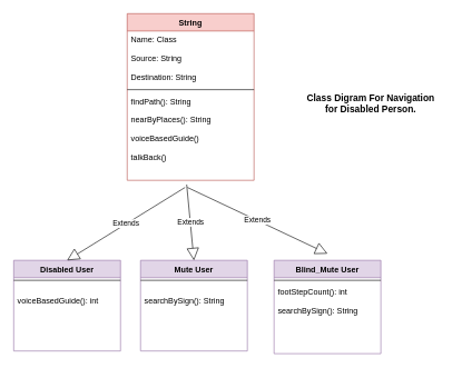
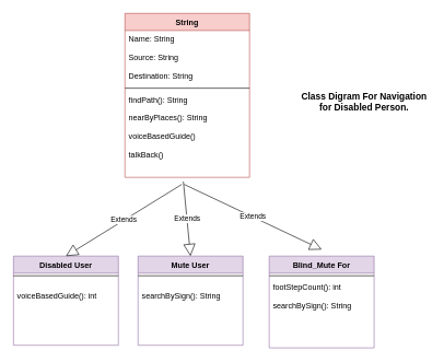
  <mxCell id="0" />
  <mxCell id="1" parent="0" />
  <mxCell id="2" value="String" style="swimlane;fontStyle=1;align=center;verticalAlign=top;childLayout=stackLayout;horizontal=1;startSize=26;horizontalStack=0;resizeParent=1;resizeParentMax=0;resizeLast=0;collapsible=1;marginBottom=0;fillColor=#f8cecc;strokeColor=#b85450;" parent="1" vertex="1"><mxGeometry x="190" y="20" width="190" height="250" as="geometry" /></mxCell>
- <mxCell id="3" value="Name: Class&#10;&#10;Source: String&#10;&#10;Destination: String&#10;" style="text;strokeColor=none;fillColor=none;align=left;verticalAlign=top;spacingLeft=4;spacingRight=4;overflow=hidden;rotatable=0;points=[[0,0.5],[1,0.5]];portConstraint=eastwest;" parent="2" vertex="1"><mxGeometry y="26" width="190" height="84" as="geometry" /></mxCell>
+ <mxCell id="3" value="Name: String&#10;&#10;Source: String&#10;&#10;Destination: String&#10;" style="text;strokeColor=none;fillColor=none;align=left;verticalAlign=top;spacingLeft=4;spacingRight=4;overflow=hidden;rotatable=0;points=[[0,0.5],[1,0.5]];portConstraint=eastwest;" parent="2" vertex="1"><mxGeometry y="26" width="190" height="84" as="geometry" /></mxCell>
  <mxCell id="4" value="" style="line;strokeWidth=1;fillColor=none;align=left;verticalAlign=middle;spacingTop=-1;spacingLeft=3;spacingRight=3;rotatable=0;labelPosition=right;points=[];portConstraint=eastwest;" parent="2" vertex="1"><mxGeometry y="110" width="190" height="8" as="geometry" /></mxCell>
  <mxCell id="5" value="findPath(): String&#10;&#10;nearByPlaces(): String&#10;&#10;voiceBasedGuide()&#10;&#10;talkBack()&#10;" style="text;strokeColor=none;fillColor=none;align=left;verticalAlign=top;spacingLeft=4;spacingRight=4;overflow=hidden;rotatable=0;points=[[0,0.5],[1,0.5]];portConstraint=eastwest;" parent="2" vertex="1"><mxGeometry y="118" width="190" height="132" as="geometry" /></mxCell>
  <mxCell id="6" value="Disabled User" style="swimlane;fontStyle=1;align=center;verticalAlign=top;childLayout=stackLayout;horizontal=1;startSize=26;horizontalStack=0;resizeParent=1;resizeParentMax=0;resizeLast=0;collapsible=1;marginBottom=0;fillColor=#e1d5e7;strokeColor=#9673a6;" parent="1" vertex="1"><mxGeometry x="20" y="390" width="160" height="136" as="geometry" /></mxCell>
  <mxCell id="7" value="" style="line;strokeWidth=1;fillColor=none;align=left;verticalAlign=middle;spacingTop=-1;spacingLeft=3;spacingRight=3;rotatable=0;labelPosition=right;points=[];portConstraint=eastwest;" parent="6" vertex="1"><mxGeometry y="26" width="160" height="8" as="geometry" /></mxCell>
  <mxCell id="8" value="&#10;voiceBasedGuide(): int&#10;&#10;" style="text;strokeColor=none;fillColor=none;align=left;verticalAlign=top;spacingLeft=4;spacingRight=4;overflow=hidden;rotatable=0;points=[[0,0.5],[1,0.5]];portConstraint=eastwest;" parent="6" vertex="1"><mxGeometry y="34" width="160" height="102" as="geometry" /></mxCell>
- <mxCell id="9" value="Blind_Mute User" style="swimlane;fontStyle=1;align=center;verticalAlign=top;childLayout=stackLayout;horizontal=1;startSize=26;horizontalStack=0;resizeParent=1;resizeParentMax=0;resizeLast=0;collapsible=1;marginBottom=0;fillColor=#e1d5e7;strokeColor=#9673a6;" parent="1" vertex="1"><mxGeometry x="410" y="390" width="160" height="140" as="geometry" /></mxCell>
+ <mxCell id="9" value="Blind_Mute For" style="swimlane;fontStyle=1;align=center;verticalAlign=top;childLayout=stackLayout;horizontal=1;startSize=26;horizontalStack=0;resizeParent=1;resizeParentMax=0;resizeLast=0;collapsible=1;marginBottom=0;fillColor=#e1d5e7;strokeColor=#9673a6;" parent="1" vertex="1"><mxGeometry x="410" y="390" width="160" height="140" as="geometry" /></mxCell>
  <mxCell id="10" value="" style="line;strokeWidth=1;fillColor=none;align=left;verticalAlign=middle;spacingTop=-1;spacingLeft=3;spacingRight=3;rotatable=0;labelPosition=right;points=[];portConstraint=eastwest;" parent="9" vertex="1"><mxGeometry y="26" width="160" height="8" as="geometry" /></mxCell>
  <mxCell id="11" value="footStepCount(): int&#10;&#10;searchBySign(): String&#10;&#10;" style="text;strokeColor=none;fillColor=none;align=left;verticalAlign=top;spacingLeft=4;spacingRight=4;overflow=hidden;rotatable=0;points=[[0,0.5],[1,0.5]];portConstraint=eastwest;" parent="9" vertex="1"><mxGeometry y="34" width="160" height="106" as="geometry" /></mxCell>
  <mxCell id="12" value="Mute User" style="swimlane;fontStyle=1;align=center;verticalAlign=top;childLayout=stackLayout;horizontal=1;startSize=26;horizontalStack=0;resizeParent=1;resizeParentMax=0;resizeLast=0;collapsible=1;marginBottom=0;fillColor=#e1d5e7;strokeColor=#9673a6;" parent="1" vertex="1"><mxGeometry x="210" y="390" width="160" height="136" as="geometry" /></mxCell>
  <mxCell id="13" value="" style="line;strokeWidth=1;fillColor=none;align=left;verticalAlign=middle;spacingTop=-1;spacingLeft=3;spacingRight=3;rotatable=0;labelPosition=right;points=[];portConstraint=eastwest;" parent="12" vertex="1"><mxGeometry y="26" width="160" height="8" as="geometry" /></mxCell>
  <mxCell id="14" value="&#10;searchBySign(): String&#10;&#10;" style="text;strokeColor=none;fillColor=none;align=left;verticalAlign=top;spacingLeft=4;spacingRight=4;overflow=hidden;rotatable=0;points=[[0,0.5],[1,0.5]];portConstraint=eastwest;" parent="12" vertex="1"><mxGeometry y="34" width="160" height="102" as="geometry" /></mxCell>
  <mxCell id="15" value="Extends" style="endArrow=block;endSize=16;endFill=0;html=1;rounded=0;entryX=0.5;entryY=0;entryDx=0;entryDy=0;exitX=0.456;exitY=1.081;exitDx=0;exitDy=0;exitPerimeter=0;" parent="1" source="5" target="6" edge="1"><mxGeometry width="160" relative="1" as="geometry"><mxPoint x="280" y="290" as="sourcePoint" /><mxPoint x="400" y="340" as="targetPoint" /></mxGeometry></mxCell>
  <mxCell id="16" value="Extends" style="endArrow=block;endSize=16;endFill=0;html=1;rounded=0;entryX=0.5;entryY=0;entryDx=0;entryDy=0;exitX=0.469;exitY=1.048;exitDx=0;exitDy=0;exitPerimeter=0;" parent="1" source="5" target="12" edge="1"><mxGeometry width="160" relative="1" as="geometry"><mxPoint x="280" y="290" as="sourcePoint" /><mxPoint x="400" y="340" as="targetPoint" /></mxGeometry></mxCell>
  <mxCell id="17" value="Extends" style="endArrow=block;endSize=16;endFill=0;html=1;rounded=0;exitX=0.475;exitY=1.081;exitDx=0;exitDy=0;exitPerimeter=0;" parent="1" source="5" edge="1"><mxGeometry width="160" relative="1" as="geometry"><mxPoint x="290" y="290" as="sourcePoint" /><mxPoint x="490" y="380" as="targetPoint" /></mxGeometry></mxCell>
  <mxCell id="18" value="&lt;font size=&quot;1&quot;&gt;&lt;b style=&quot;font-size: 14px&quot;&gt;Class Digram For Navigation for Disabled Person. &lt;/b&gt;&lt;/font&gt;" style="text;html=1;strokeColor=none;fillColor=none;align=center;verticalAlign=middle;whiteSpace=wrap;rounded=0;" vertex="1" parent="1"><mxGeometry x="455" y="100" width="200" height="110" as="geometry" /></mxCell>
